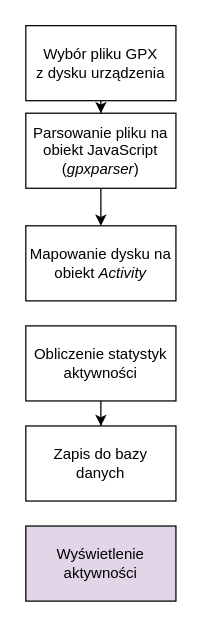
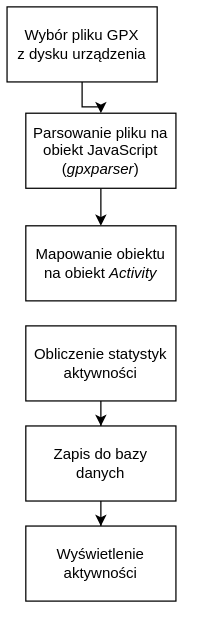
  <mxCell id="0" />
  <mxCell id="1" parent="0" />
  <mxCell id="2" style="edgeStyle=orthogonalEdgeStyle;rounded=0;orthogonalLoop=1;jettySize=auto;html=1;" edge="1" parent="1" source="3" target="5"><mxGeometry relative="1" as="geometry" /></mxCell>
- <mxCell id="3" value="Wybór pliku GPX&lt;br&gt;z dysku urządzenia" style="rounded=0;whiteSpace=wrap;html=1;" parent="1" vertex="1"><mxGeometry x="20" y="20" width="120" height="60" as="geometry" /></mxCell>
+ <mxCell id="3" value="Wybór pliku GPX&lt;br&gt;z dysku urządzenia" style="rounded=0;whiteSpace=wrap;html=1;" parent="1" vertex="1"><mxGeometry x="5" y="5" width="120" height="60" as="geometry" /></mxCell>
  <mxCell id="4" style="edgeStyle=orthogonalEdgeStyle;rounded=0;orthogonalLoop=1;jettySize=auto;html=1;" edge="1" parent="1" source="5" target="6"><mxGeometry relative="1" as="geometry" /></mxCell>
  <mxCell id="5" value="Parsowanie pliku na obiekt JavaScript (&lt;i&gt;gpxparser&lt;/i&gt;)" style="rounded=0;whiteSpace=wrap;html=1;" parent="1" vertex="1"><mxGeometry x="20" y="90" width="120" height="60" as="geometry" /></mxCell>
- <mxCell id="6" value="Mapowanie dysku na obiekt &lt;i&gt;Activity&lt;/i&gt;" style="rounded=0;whiteSpace=wrap;html=1;" parent="1" vertex="1"><mxGeometry x="20" y="180" width="120" height="60" as="geometry" /></mxCell>
+ <mxCell id="6" value="Mapowanie obiektu na obiekt &lt;i&gt;Activity&lt;/i&gt;" style="rounded=0;whiteSpace=wrap;html=1;" parent="1" vertex="1"><mxGeometry x="20" y="180" width="120" height="60" as="geometry" /></mxCell>
+ <mxCell id="7" style="edgeStyle=orthogonalEdgeStyle;rounded=0;orthogonalLoop=1;jettySize=auto;html=1;" parent="1" source="8" target="9" edge="1"><mxGeometry relative="1" as="geometry" /></mxCell>
  <mxCell id="8" value="Zapis do bazy&lt;br&gt;danych" style="rounded=0;whiteSpace=wrap;html=1;" parent="1" vertex="1"><mxGeometry x="20" y="340" width="120" height="60" as="geometry" /></mxCell>
- <mxCell id="9" value="Wyświetlenie aktywności" style="rounded=0;whiteSpace=wrap;html=1;fillColor=#e1d5e7;" parent="1" vertex="1"><mxGeometry x="20" y="420" width="120" height="60" as="geometry" /></mxCell>
+ <mxCell id="9" value="Wyświetlenie aktywności" style="rounded=0;whiteSpace=wrap;html=1;" parent="1" vertex="1"><mxGeometry x="20" y="420" width="120" height="60" as="geometry" /></mxCell>
  <mxCell id="10" style="edgeStyle=orthogonalEdgeStyle;rounded=0;orthogonalLoop=1;jettySize=auto;html=1;" parent="1" source="11" target="8" edge="1"><mxGeometry relative="1" as="geometry" /></mxCell>
  <mxCell id="11" value="Obliczenie statystyk aktywności" style="rounded=0;whiteSpace=wrap;html=1;" parent="1" vertex="1"><mxGeometry x="20" y="260" width="120" height="60" as="geometry" /></mxCell>
